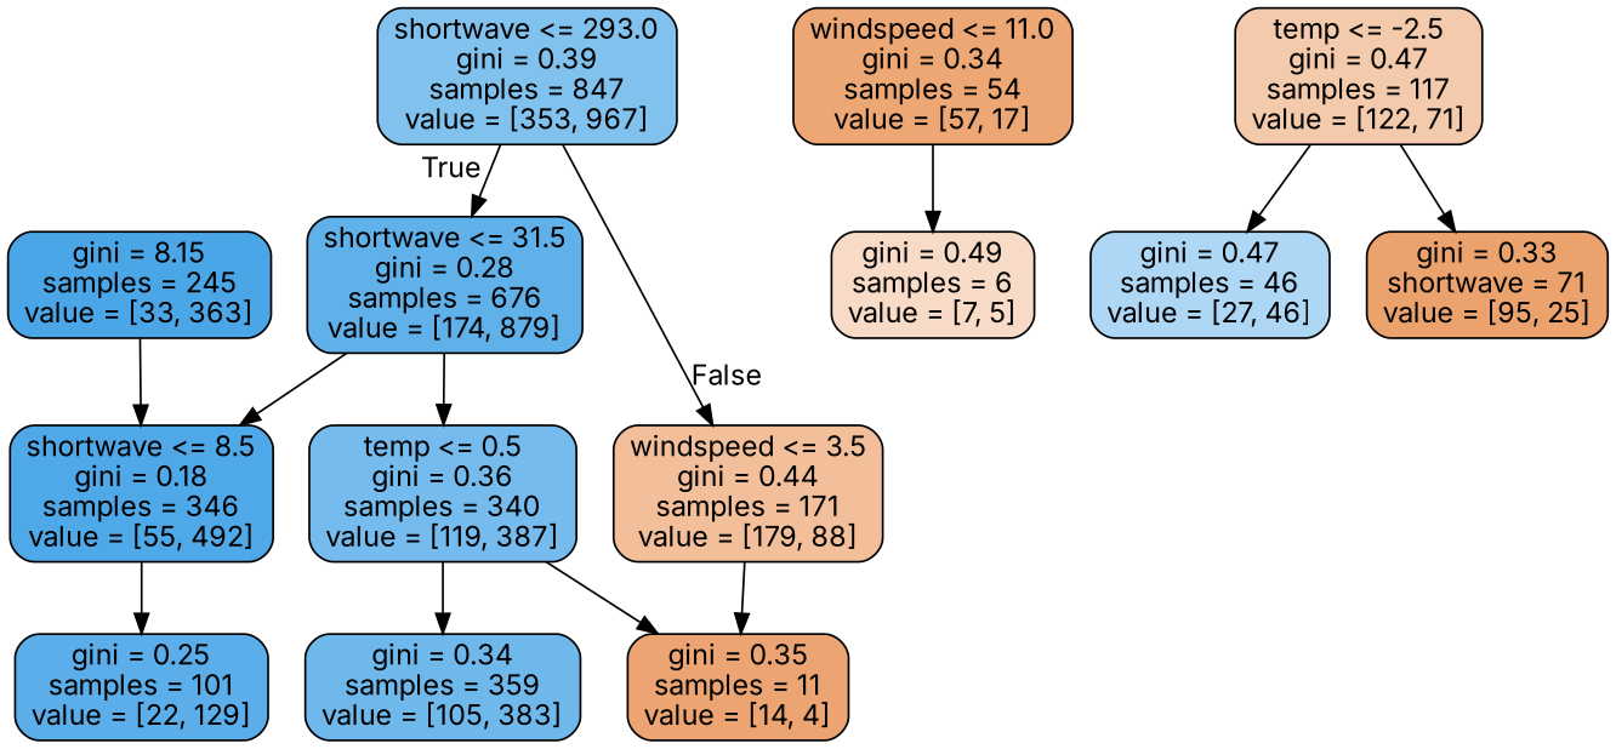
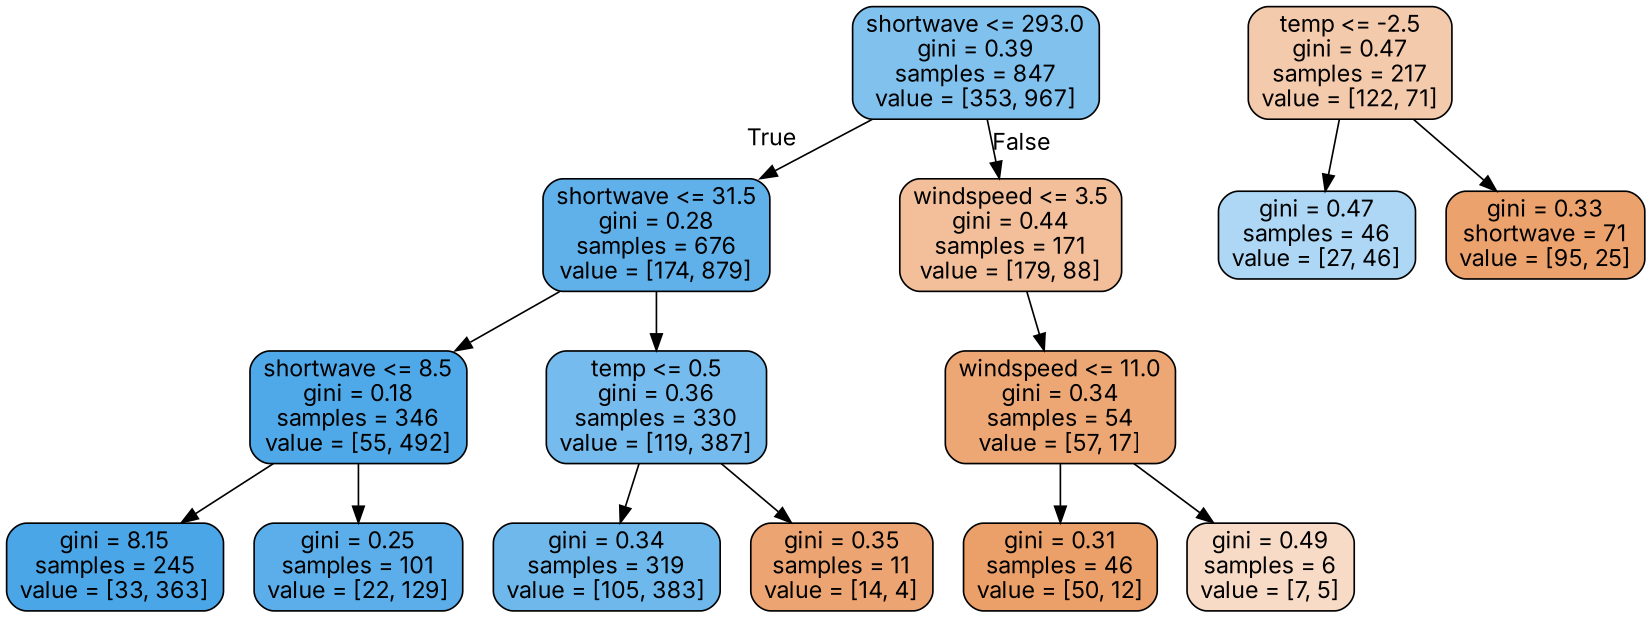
  digraph {
    fontname=Inter
    node [color=black fontname=Inter shape=box style="filled, rounded"]
    edge [fontname=Inter]
    n1 [fillcolor="#81c1ee" label="shortwave <= 293.0\ngini = 0.39\nsamples = 847\nvalue = [353, 967]"]
    n2 [fillcolor="#60b0ea" label="shortwave <= 31.5\ngini = 0.28\nsamples = 676\nvalue = [174, 879]"]
    n3 [fillcolor="#f2bf9a" label="windspeed <= 3.5\ngini = 0.44\nsamples = 171\nvalue = [179, 88]"]
    n4 [fillcolor="#4fa8e8" label="shortwave <= 8.5\ngini = 0.18\nsamples = 346\nvalue = [55, 492]"]
-   n5 [fillcolor="#76bbed" label="temp <= 0.5\ngini = 0.36\nsamples = 340\nvalue = [119, 387]"]
+   n5 [fillcolor="#76bbed" label="temp <= 0.5\ngini = 0.36\nsamples = 330\nvalue = [119, 387]"]
    n6 [fillcolor="#eda774" label="windspeed <= 11.0\ngini = 0.34\nsamples = 54\nvalue = [57, 17]"]
    n7 [fillcolor="#4ba6e7" label="gini = 8.15\nsamples = 245\nvalue = [33, 363]"]
    n8 [fillcolor="#5baee9" label="gini = 0.25\nsamples = 101\nvalue = [22, 129]"]
-   n9 [fillcolor="#6fb8ec" label="gini = 0.34\nsamples = 359\nvalue = [105, 383]"]
+   n9 [fillcolor="#6fb8ec" label="gini = 0.34\nsamples = 319\nvalue = [105, 383]"]
    n10 [fillcolor="#eca572" label="gini = 0.35\nsamples = 11\nvalue = [14, 4]"]
-   n11 [fillcolor="#f4caac" label="temp <= -2.5\ngini = 0.47\nsamples = 117\nvalue = [122, 71]"]
+   n11 [fillcolor="#f4caac" label="temp <= -2.5\ngini = 0.47\nsamples = 217\nvalue = [122, 71]"]
    n12 [fillcolor="#add7f4" label="gini = 0.47\nsamples = 46\nvalue = [27, 46]"]
    n13 [fillcolor="#eca26d" label="gini = 0.33\nshortwave = 71\nvalue = [95, 25]"]
+   n14 [fillcolor="#eb9f69" label="gini = 0.31\nsamples = 46\nvalue = [50, 12]"]
    n15 [fillcolor="#f8dbc6" label="gini = 0.49\nsamples = 6\nvalue = [7, 5]"]
    n1 -> n2 [headlabel=True labelangle=45 labeldistance=2.5]
    n1 -> n3 [headlabel=False labelangle=-45 labeldistance=2.5]
    n2 -> n4
    n2 -> n5
-   n3 -> n10
-   n7 -> n4
+   n3 -> n6
+   n4 -> n7
    n4 -> n8
    n5 -> n9
    n5 -> n10
+   n6 -> n14
    n6 -> n15
    n11 -> n12
    n11 -> n13
  }
